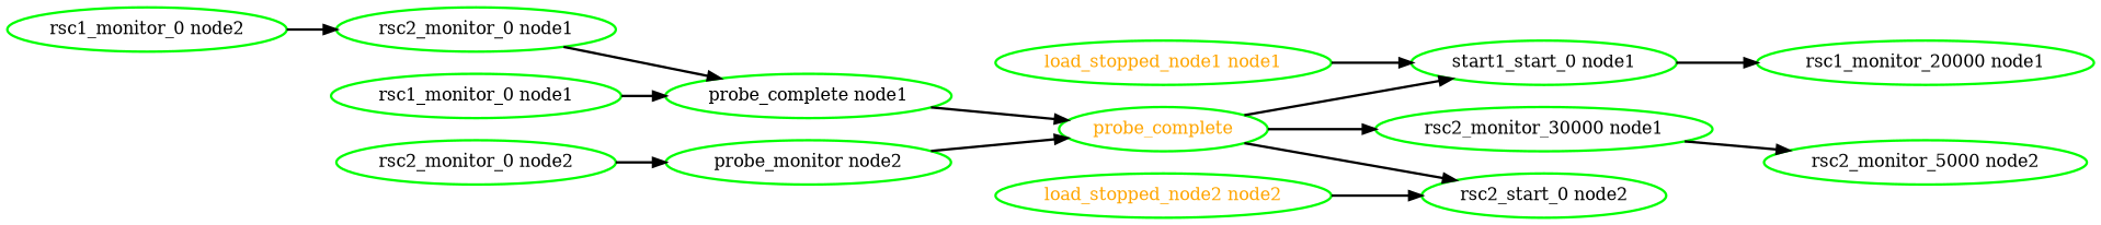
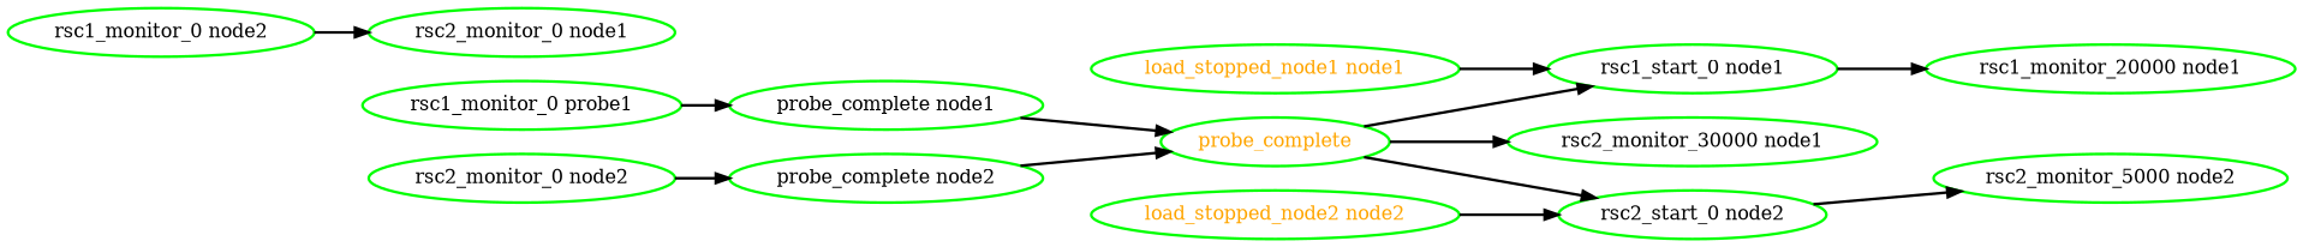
  digraph {
    rankdir=LR
    node [color=green fontcolor=black style=bold]
    edge [style=bold]
    "load_stopped_node1 node1" [fontcolor=orange]
-   "rsc1_start_0 node1" [label="start1_start_0 node1"]
+   "rsc1_start_0 node1"
    "rsc1_monitor_20000 node1"
    "load_stopped_node2 node2" [fontcolor=orange]
    "rsc2_start_0 node2"
    "rsc2_monitor_5000 node2"
    probe_complete [fontcolor=orange]
    "probe_complete node1"
    "rsc2_monitor_30000 node1"
-   "probe_complete node2" [label="probe_monitor node2"]
-   "rsc1_monitor_0 node1"
+   "probe_complete node2"
+   "rsc1_monitor_0 node1" [label="rsc1_monitor_0 probe1"]
    "rsc1_monitor_0 node2"
    "rsc2_monitor_0 node1"
    "rsc2_monitor_0 node2"
    "load_stopped_node1 node1" -> "rsc1_start_0 node1"
    "rsc1_start_0 node1" -> "rsc1_monitor_20000 node1"
    "load_stopped_node2 node2" -> "rsc2_start_0 node2"
-   "rsc2_monitor_30000 node1" -> "rsc2_monitor_5000 node2"
+   "rsc2_start_0 node2" -> "rsc2_monitor_5000 node2"
    probe_complete -> "rsc1_start_0 node1"
    probe_complete -> "rsc2_start_0 node2"
    probe_complete -> "rsc2_monitor_30000 node1"
    "probe_complete node1" -> probe_complete
    "probe_complete node2" -> probe_complete
    "rsc1_monitor_0 node1" -> "probe_complete node1"
    "rsc1_monitor_0 node2" -> "rsc2_monitor_0 node1"
-   "rsc2_monitor_0 node1" -> "probe_complete node1"
    "rsc2_monitor_0 node2" -> "probe_complete node2"
  }
